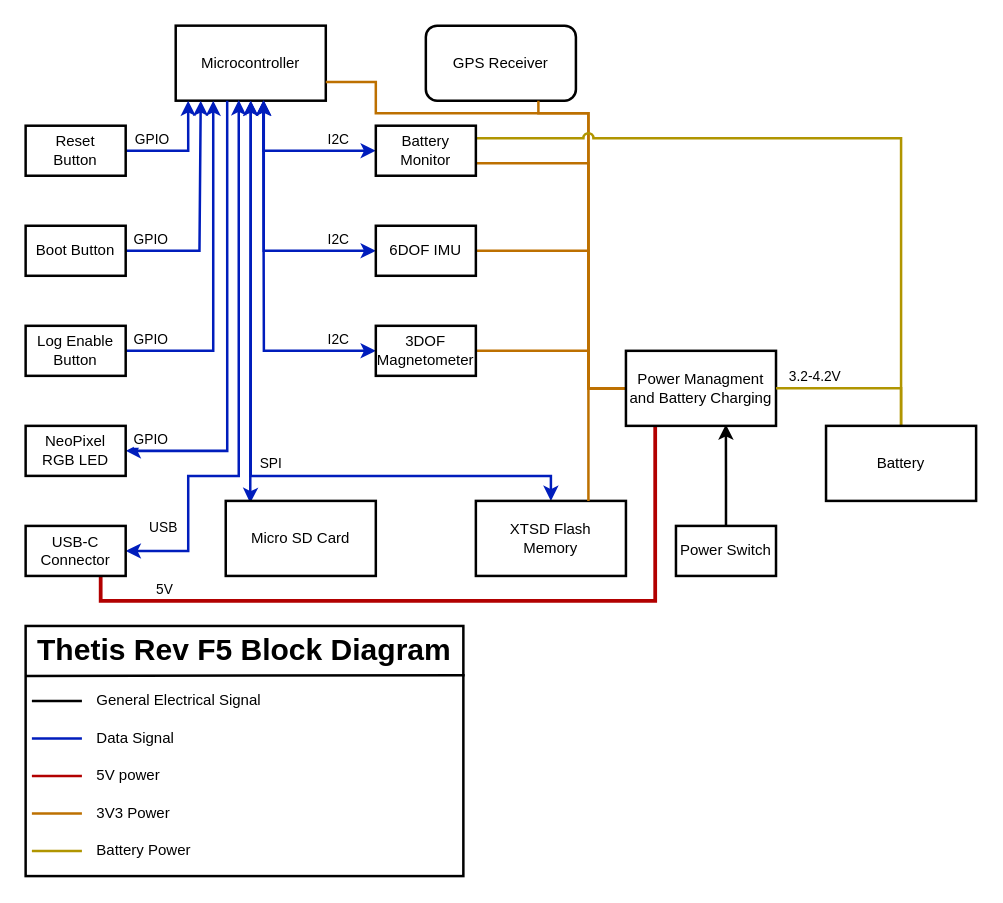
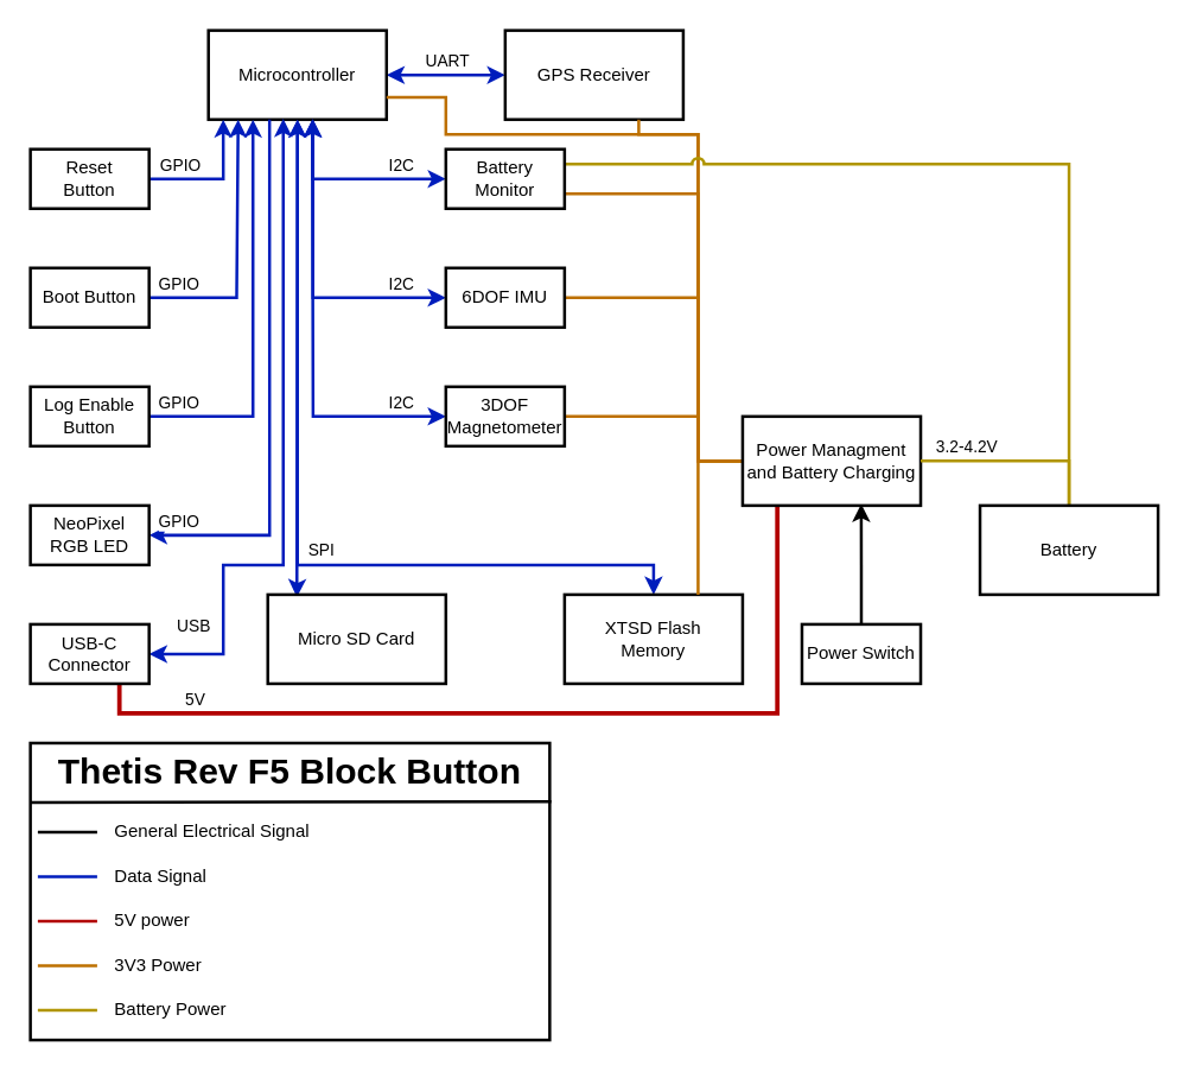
  <mxCell id="0" />
  <mxCell id="1" parent="0" />
+ <mxCell id="2" style="edgeStyle=orthogonalEdgeStyle;rounded=0;html=1;exitX=1;exitY=0.5;exitDx=0;exitDy=0;entryX=0;entryY=0.5;entryDx=0;entryDy=0;startArrow=classic;startFill=1;endArrow=classic;endFill=1;fillColor=#0050ef;strokeColor=#001DBC;strokeWidth=2;" edge="1" parent="1" source="4" target="18"><mxGeometry relative="1" as="geometry" /></mxCell>
+ <mxCell id="3" value="UART" style="edgeLabel;html=1;align=center;verticalAlign=middle;resizable=0;points=[];" vertex="1" connectable="0" parent="2"><mxGeometry x="0.197" y="1" relative="1" as="geometry"><mxPoint x="-8" y="-9" as="offset" /></mxGeometry></mxCell>
  <mxCell id="4" value="Microcontroller" style="rounded=0;whiteSpace=wrap;html=1;strokeWidth=2;" vertex="1" parent="1"><mxGeometry x="140" y="20" width="120" height="60" as="geometry" /></mxCell>
  <mxCell id="5" style="edgeStyle=orthogonalEdgeStyle;html=1;exitX=1;exitY=0.5;exitDx=0;exitDy=0;rounded=0;entryX=0.083;entryY=1;entryDx=0;entryDy=0;entryPerimeter=0;fillColor=#0050ef;strokeColor=#001DBC;strokeWidth=2;" edge="1" parent="1" source="7" target="4"><mxGeometry relative="1" as="geometry" /></mxCell>
  <mxCell id="6" value="GPIO" style="edgeLabel;html=1;align=center;verticalAlign=middle;resizable=0;points=[];" vertex="1" connectable="0" parent="5"><mxGeometry x="-0.134" y="1" relative="1" as="geometry"><mxPoint x="-19" y="-9" as="offset" /></mxGeometry></mxCell>
  <mxCell id="7" value="Reset&lt;br&gt;Button" style="rounded=0;whiteSpace=wrap;html=1;strokeWidth=2;" vertex="1" parent="1"><mxGeometry x="20" y="100" width="80" height="40" as="geometry" /></mxCell>
  <mxCell id="8" style="edgeStyle=orthogonalEdgeStyle;rounded=0;html=1;exitX=1;exitY=0.5;exitDx=0;exitDy=0;fillColor=#0050ef;strokeColor=#001DBC;strokeWidth=2;" edge="1" parent="1" source="9"><mxGeometry relative="1" as="geometry"><mxPoint x="160" y="80" as="targetPoint" /><Array as="points"><mxPoint x="159" y="200" /></Array></mxGeometry></mxCell>
  <mxCell id="9" value="Boot Button" style="rounded=0;whiteSpace=wrap;html=1;strokeWidth=2;" vertex="1" parent="1"><mxGeometry x="20" y="180" width="80" height="40" as="geometry" /></mxCell>
  <mxCell id="10" style="edgeStyle=orthogonalEdgeStyle;rounded=0;html=1;exitX=1;exitY=0.5;exitDx=0;exitDy=0;entryX=0.25;entryY=1;entryDx=0;entryDy=0;fillColor=#0050ef;strokeColor=#001DBC;strokeWidth=2;" edge="1" parent="1" source="11" target="4"><mxGeometry relative="1" as="geometry" /></mxCell>
  <mxCell id="11" value="Log Enable&lt;br&gt;Button" style="rounded=0;whiteSpace=wrap;html=1;strokeWidth=2;" vertex="1" parent="1"><mxGeometry x="20" y="260" width="80" height="40" as="geometry" /></mxCell>
  <mxCell id="12" style="edgeStyle=orthogonalEdgeStyle;rounded=0;html=1;exitX=1;exitY=0.5;exitDx=0;exitDy=0;entryX=0.343;entryY=1.001;entryDx=0;entryDy=0;entryPerimeter=0;startArrow=classic;startFill=1;endArrow=none;endFill=0;fillColor=#0050ef;strokeColor=#001DBC;strokeWidth=2;" edge="1" parent="1" source="13" target="4"><mxGeometry relative="1" as="geometry" /></mxCell>
  <mxCell id="13" value="NeoPixel&lt;br&gt;RGB LED" style="rounded=0;whiteSpace=wrap;html=1;strokeWidth=2;" vertex="1" parent="1"><mxGeometry x="20" y="340" width="80" height="40" as="geometry" /></mxCell>
  <mxCell id="14" style="edgeStyle=orthogonalEdgeStyle;rounded=0;html=1;exitX=1;exitY=0.5;exitDx=0;exitDy=0;entryX=0.42;entryY=0.991;entryDx=0;entryDy=0;startArrow=classic;startFill=1;endArrow=classic;endFill=1;entryPerimeter=0;fillColor=#0050ef;strokeColor=#001DBC;strokeWidth=2;" edge="1" parent="1" source="17" target="4"><mxGeometry relative="1" as="geometry"><Array as="points"><mxPoint x="150" y="440" /><mxPoint x="150" y="380" /><mxPoint x="190" y="380" /><mxPoint x="190" y="80" /></Array></mxGeometry></mxCell>
  <mxCell id="15" style="edgeStyle=orthogonalEdgeStyle;rounded=0;html=1;exitX=0.75;exitY=1;exitDx=0;exitDy=0;entryX=0.195;entryY=0.998;entryDx=0;entryDy=0;entryPerimeter=0;startArrow=none;startFill=0;endArrow=none;endFill=0;fillColor=#e51400;strokeColor=#B20000;strokeWidth=3;" edge="1" parent="1" source="17" target="31"><mxGeometry relative="1" as="geometry"><Array as="points"><mxPoint x="80" y="480" /><mxPoint x="523" y="480" /></Array></mxGeometry></mxCell>
  <mxCell id="16" value="5V" style="edgeLabel;html=1;align=center;verticalAlign=middle;resizable=0;points=[];" vertex="1" connectable="0" parent="15"><mxGeometry x="-0.563" y="2" relative="1" as="geometry"><mxPoint x="-62" y="-8" as="offset" /></mxGeometry></mxCell>
  <mxCell id="17" value="USB-C&lt;br&gt;Connector" style="rounded=0;whiteSpace=wrap;html=1;strokeWidth=2;" vertex="1" parent="1"><mxGeometry x="20" y="420" width="80" height="40" as="geometry" /></mxCell>
- <mxCell id="18" value="GPS Receiver" style="whiteSpace=wrap;html=1;strokeWidth=2;rounded=1;" vertex="1" parent="1"><mxGeometry x="340" y="20" width="120" height="60" as="geometry" /></mxCell>
+ <mxCell id="18" value="GPS Receiver" style="rounded=0;whiteSpace=wrap;html=1;strokeWidth=2;" vertex="1" parent="1"><mxGeometry x="340" y="20" width="120" height="60" as="geometry" /></mxCell>
  <mxCell id="19" style="edgeStyle=orthogonalEdgeStyle;rounded=0;html=1;exitX=0.163;exitY=0.028;exitDx=0;exitDy=0;entryX=0.5;entryY=1;entryDx=0;entryDy=0;startArrow=classic;startFill=1;endArrow=classic;endFill=1;exitPerimeter=0;fillColor=#0050ef;strokeColor=#001DBC;strokeWidth=2;" edge="1" parent="1" source="20" target="4"><mxGeometry relative="1" as="geometry"><Array as="points"><mxPoint x="200" y="400" /></Array></mxGeometry></mxCell>
  <mxCell id="20" value="Micro SD Card" style="rounded=0;whiteSpace=wrap;html=1;strokeWidth=2;" vertex="1" parent="1"><mxGeometry x="180" y="400" width="120" height="60" as="geometry" /></mxCell>
  <mxCell id="21" style="edgeStyle=orthogonalEdgeStyle;rounded=0;html=1;exitX=0.5;exitY=0;exitDx=0;exitDy=0;startArrow=classic;startFill=1;endArrow=classic;endFill=1;entryX=0.5;entryY=1;entryDx=0;entryDy=0;fillColor=#0050ef;strokeColor=#001DBC;strokeWidth=2;" edge="1" parent="1" source="22" target="4"><mxGeometry relative="1" as="geometry"><mxPoint x="210" y="90" as="targetPoint" /><Array as="points"><mxPoint x="440" y="380" /><mxPoint x="200" y="380" /></Array></mxGeometry></mxCell>
  <mxCell id="22" value="XTSD Flash&lt;br&gt;Memory" style="rounded=0;whiteSpace=wrap;html=1;strokeWidth=2;" vertex="1" parent="1"><mxGeometry x="380" y="400" width="120" height="60" as="geometry" /></mxCell>
  <mxCell id="23" style="edgeStyle=orthogonalEdgeStyle;rounded=0;html=1;exitX=0.5;exitY=0;exitDx=0;exitDy=0;entryX=0.666;entryY=0.982;entryDx=0;entryDy=0;entryPerimeter=0;startArrow=none;startFill=0;endArrow=classic;endFill=1;strokeWidth=2;" edge="1" parent="1" source="24" target="31"><mxGeometry relative="1" as="geometry" /></mxCell>
  <mxCell id="24" value="Power Switch" style="rounded=0;whiteSpace=wrap;html=1;strokeWidth=2;" vertex="1" parent="1"><mxGeometry x="540" y="420" width="80" height="40" as="geometry" /></mxCell>
  <mxCell id="25" style="edgeStyle=orthogonalEdgeStyle;rounded=0;html=1;exitX=0;exitY=0.5;exitDx=0;exitDy=0;entryX=0.75;entryY=0;entryDx=0;entryDy=0;strokeWidth=2;startArrow=none;startFill=0;endArrow=none;endFill=0;fillColor=#f0a30a;strokeColor=#BD7000;" edge="1" parent="1" source="31" target="22"><mxGeometry relative="1" as="geometry" /></mxCell>
  <mxCell id="26" style="edgeStyle=orthogonalEdgeStyle;rounded=0;html=1;exitX=0;exitY=0.5;exitDx=0;exitDy=0;entryX=1;entryY=0.5;entryDx=0;entryDy=0;strokeWidth=2;startArrow=none;startFill=0;endArrow=none;endFill=0;fillColor=#f0a30a;strokeColor=#BD7000;" edge="1" parent="1" source="31" target="41"><mxGeometry relative="1" as="geometry"><Array as="points"><mxPoint x="470" y="310" /><mxPoint x="470" y="280" /></Array></mxGeometry></mxCell>
  <mxCell id="27" style="edgeStyle=orthogonalEdgeStyle;rounded=0;html=1;exitX=0;exitY=0.5;exitDx=0;exitDy=0;entryX=1;entryY=0.5;entryDx=0;entryDy=0;strokeWidth=2;startArrow=none;startFill=0;endArrow=none;endFill=0;fillColor=#f0a30a;strokeColor=#BD7000;" edge="1" parent="1" source="31" target="39"><mxGeometry relative="1" as="geometry"><Array as="points"><mxPoint x="470" y="310" /><mxPoint x="470" y="200" /></Array></mxGeometry></mxCell>
  <mxCell id="28" style="edgeStyle=orthogonalEdgeStyle;rounded=0;html=1;exitX=0;exitY=0.5;exitDx=0;exitDy=0;entryX=1;entryY=0.75;entryDx=0;entryDy=0;strokeWidth=2;startArrow=none;startFill=0;endArrow=none;endFill=0;fillColor=#f0a30a;strokeColor=#BD7000;" edge="1" parent="1" source="31" target="37"><mxGeometry relative="1" as="geometry"><Array as="points"><mxPoint x="470" y="310" /><mxPoint x="470" y="130" /></Array></mxGeometry></mxCell>
  <mxCell id="29" style="edgeStyle=orthogonalEdgeStyle;rounded=0;html=1;exitX=0;exitY=0.5;exitDx=0;exitDy=0;entryX=1;entryY=0.75;entryDx=0;entryDy=0;strokeWidth=2;startArrow=none;startFill=0;endArrow=none;endFill=0;fillColor=#f0a30a;strokeColor=#BD7000;jumpStyle=arc;" edge="1" parent="1" source="31" target="4"><mxGeometry relative="1" as="geometry"><Array as="points"><mxPoint x="470" y="310" /><mxPoint x="470" y="90" /><mxPoint x="300" y="90" /><mxPoint x="300" y="65" /></Array></mxGeometry></mxCell>
  <mxCell id="30" style="edgeStyle=orthogonalEdgeStyle;rounded=0;jumpStyle=arc;html=1;exitX=0;exitY=0.5;exitDx=0;exitDy=0;entryX=0.75;entryY=1;entryDx=0;entryDy=0;strokeWidth=2;startArrow=none;startFill=0;endArrow=none;endFill=0;fillColor=#f0a30a;strokeColor=#BD7000;" edge="1" parent="1" source="31" target="18"><mxGeometry relative="1" as="geometry"><Array as="points"><mxPoint x="470" y="310" /><mxPoint x="470" y="90" /><mxPoint x="430" y="90" /></Array></mxGeometry></mxCell>
  <mxCell id="31" value="Power Managment&lt;br&gt;and Battery Charging" style="rounded=0;whiteSpace=wrap;html=1;strokeWidth=2;" vertex="1" parent="1"><mxGeometry x="500" y="280" width="120" height="60" as="geometry" /></mxCell>
  <mxCell id="32" style="edgeStyle=orthogonalEdgeStyle;rounded=0;html=1;exitX=0.5;exitY=0;exitDx=0;exitDy=0;entryX=1;entryY=0.5;entryDx=0;entryDy=0;strokeWidth=2;startArrow=none;startFill=0;endArrow=none;endFill=0;fillColor=#e3c800;strokeColor=#B09500;" edge="1" parent="1" source="35" target="31"><mxGeometry relative="1" as="geometry" /></mxCell>
  <mxCell id="33" value="3.2-4.2V" style="edgeLabel;html=1;align=center;verticalAlign=middle;resizable=0;points=[];" vertex="1" connectable="0" parent="32"><mxGeometry x="0.536" y="-1" relative="1" as="geometry"><mxPoint y="-9" as="offset" /></mxGeometry></mxCell>
  <mxCell id="34" style="edgeStyle=orthogonalEdgeStyle;rounded=0;html=1;exitX=0.5;exitY=0;exitDx=0;exitDy=0;entryX=1;entryY=0.25;entryDx=0;entryDy=0;strokeWidth=2;startArrow=none;startFill=0;endArrow=none;endFill=0;fillColor=#e3c800;strokeColor=#B09500;jumpStyle=arc;" edge="1" parent="1" source="35" target="37"><mxGeometry relative="1" as="geometry" /></mxCell>
  <mxCell id="35" value="Battery" style="rounded=0;whiteSpace=wrap;html=1;strokeWidth=2;" vertex="1" parent="1"><mxGeometry x="660" y="340" width="120" height="60" as="geometry" /></mxCell>
  <mxCell id="36" style="edgeStyle=orthogonalEdgeStyle;rounded=0;html=1;exitX=0;exitY=0.5;exitDx=0;exitDy=0;entryX=0.585;entryY=0.994;entryDx=0;entryDy=0;entryPerimeter=0;startArrow=classic;startFill=1;endArrow=classic;endFill=1;fillColor=#0050ef;strokeColor=#001DBC;strokeWidth=2;" edge="1" parent="1" source="37" target="4"><mxGeometry relative="1" as="geometry"><Array as="points"><mxPoint x="210" y="120" /></Array></mxGeometry></mxCell>
  <mxCell id="37" value="Battery Monitor" style="rounded=0;whiteSpace=wrap;html=1;strokeWidth=2;" vertex="1" parent="1"><mxGeometry x="300" y="100" width="80" height="40" as="geometry" /></mxCell>
  <mxCell id="38" style="edgeStyle=orthogonalEdgeStyle;rounded=0;html=1;exitX=0;exitY=0.5;exitDx=0;exitDy=0;entryX=0.587;entryY=0.996;entryDx=0;entryDy=0;entryPerimeter=0;startArrow=classic;startFill=1;endArrow=classic;endFill=1;fillColor=#0050ef;strokeColor=#001DBC;strokeWidth=2;" edge="1" parent="1" source="39" target="4"><mxGeometry relative="1" as="geometry" /></mxCell>
  <mxCell id="39" value="6DOF IMU" style="rounded=0;whiteSpace=wrap;html=1;strokeWidth=2;" vertex="1" parent="1"><mxGeometry x="300" y="180" width="80" height="40" as="geometry" /></mxCell>
  <mxCell id="40" style="edgeStyle=orthogonalEdgeStyle;rounded=0;html=1;exitX=0;exitY=0.5;exitDx=0;exitDy=0;startArrow=classic;startFill=1;endArrow=classic;endFill=1;fillColor=#0050ef;strokeColor=#001DBC;strokeWidth=2;" edge="1" parent="1" source="41"><mxGeometry relative="1" as="geometry"><mxPoint x="210" y="80" as="targetPoint" /></mxGeometry></mxCell>
  <mxCell id="41" value="3DOF Magnetometer" style="rounded=0;whiteSpace=wrap;html=1;strokeWidth=2;" vertex="1" parent="1"><mxGeometry x="300" y="260" width="80" height="40" as="geometry" /></mxCell>
  <mxCell id="42" value="GPIO" style="edgeLabel;html=1;align=center;verticalAlign=middle;resizable=0;points=[];" vertex="1" connectable="0" parent="1"><mxGeometry x="119.998" y="190" as="geometry" /></mxCell>
  <mxCell id="43" value="GPIO" style="edgeLabel;html=1;align=center;verticalAlign=middle;resizable=0;points=[];" vertex="1" connectable="0" parent="1"><mxGeometry x="119.998" y="270" as="geometry" /></mxCell>
  <mxCell id="44" value="GPIO" style="edgeLabel;html=1;align=center;verticalAlign=middle;resizable=0;points=[];" vertex="1" connectable="0" parent="1"><mxGeometry x="119.998" y="350" as="geometry" /></mxCell>
  <mxCell id="45" value="USB" style="edgeLabel;html=1;align=center;verticalAlign=middle;resizable=0;points=[];" vertex="1" connectable="0" parent="1"><mxGeometry x="129.998" y="420" as="geometry" /></mxCell>
  <mxCell id="46" value="I2C" style="edgeLabel;html=1;align=center;verticalAlign=middle;resizable=0;points=[];" vertex="1" connectable="0" parent="1"><mxGeometry x="269.998" y="110" as="geometry" /></mxCell>
  <mxCell id="47" value="I2C" style="edgeLabel;html=1;align=center;verticalAlign=middle;resizable=0;points=[];" vertex="1" connectable="0" parent="1"><mxGeometry x="269.998" y="190" as="geometry" /></mxCell>
  <mxCell id="48" value="I2C" style="edgeLabel;html=1;align=center;verticalAlign=middle;resizable=0;points=[];" vertex="1" connectable="0" parent="1"><mxGeometry x="269.998" y="270" as="geometry" /></mxCell>
  <mxCell id="49" value="SPI" style="edgeLabel;html=1;align=center;verticalAlign=middle;resizable=0;points=[];" vertex="1" connectable="0" parent="1"><mxGeometry x="219.998" y="370" as="geometry"><mxPoint x="-4" y="-1" as="offset" /></mxGeometry></mxCell>
  <mxCell id="50" value="" style="endArrow=none;html=1;rounded=0;strokeWidth=2;jumpStyle=arc;" edge="1" parent="1"><mxGeometry width="50" height="50" relative="1" as="geometry"><mxPoint x="25" y="560" as="sourcePoint" /><mxPoint x="65" y="560" as="targetPoint" /></mxGeometry></mxCell>
- <mxCell id="51" value="&lt;h1&gt;Thetis Rev F5 Block Diagram&lt;/h1&gt;" style="text;html=1;strokeColor=none;fillColor=none;align=center;verticalAlign=middle;whiteSpace=wrap;rounded=0;" vertex="1" parent="1"><mxGeometry x="20" y="500" width="350" height="40" as="geometry" /></mxCell>
+ <mxCell id="51" value="&lt;h1&gt;Thetis Rev F5 Block Button&lt;/h1&gt;" style="text;html=1;strokeColor=none;fillColor=none;align=center;verticalAlign=middle;whiteSpace=wrap;rounded=0;" vertex="1" parent="1"><mxGeometry x="20" y="500" width="350" height="40" as="geometry" /></mxCell>
  <mxCell id="52" value="General Electrical Signal" style="text;html=1;strokeColor=none;fillColor=none;align=left;verticalAlign=middle;whiteSpace=wrap;rounded=0;" vertex="1" parent="1"><mxGeometry x="75" y="550" width="140" height="20" as="geometry" /></mxCell>
  <mxCell id="53" value="" style="endArrow=none;html=1;rounded=0;strokeWidth=2;jumpStyle=arc;fillColor=#0050ef;strokeColor=#001DBC;" edge="1" parent="1"><mxGeometry width="50" height="50" relative="1" as="geometry"><mxPoint x="25" y="590" as="sourcePoint" /><mxPoint x="65" y="590" as="targetPoint" /></mxGeometry></mxCell>
  <mxCell id="54" value="Data Signal" style="text;html=1;strokeColor=none;fillColor=none;align=left;verticalAlign=middle;whiteSpace=wrap;rounded=0;" vertex="1" parent="1"><mxGeometry x="75" y="580" width="140" height="20" as="geometry" /></mxCell>
  <mxCell id="55" value="" style="endArrow=none;html=1;rounded=0;strokeWidth=2;jumpStyle=arc;fillColor=#e51400;strokeColor=#B20000;" edge="1" parent="1"><mxGeometry width="50" height="50" relative="1" as="geometry"><mxPoint x="25" y="620" as="sourcePoint" /><mxPoint x="65" y="620" as="targetPoint" /></mxGeometry></mxCell>
  <mxCell id="56" value="5V power" style="text;html=1;strokeColor=none;fillColor=none;align=left;verticalAlign=middle;whiteSpace=wrap;rounded=0;" vertex="1" parent="1"><mxGeometry x="75" y="610" width="140" height="20" as="geometry" /></mxCell>
  <mxCell id="57" value="" style="endArrow=none;html=1;rounded=0;strokeWidth=2;jumpStyle=arc;fillColor=#f0a30a;strokeColor=#BD7000;" edge="1" parent="1"><mxGeometry width="50" height="50" relative="1" as="geometry"><mxPoint x="25" y="650" as="sourcePoint" /><mxPoint x="65" y="650" as="targetPoint" /></mxGeometry></mxCell>
  <mxCell id="58" value="3V3 Power" style="text;html=1;strokeColor=none;fillColor=none;align=left;verticalAlign=middle;whiteSpace=wrap;rounded=0;" vertex="1" parent="1"><mxGeometry x="75" y="640" width="140" height="20" as="geometry" /></mxCell>
  <mxCell id="59" value="" style="endArrow=none;html=1;rounded=0;strokeWidth=2;jumpStyle=arc;fillColor=#e3c800;strokeColor=#B09500;" edge="1" parent="1"><mxGeometry width="50" height="50" relative="1" as="geometry"><mxPoint x="25" y="680" as="sourcePoint" /><mxPoint x="65" y="680" as="targetPoint" /></mxGeometry></mxCell>
  <mxCell id="60" value="Battery Power" style="text;html=1;strokeColor=none;fillColor=none;align=left;verticalAlign=middle;whiteSpace=wrap;rounded=0;" vertex="1" parent="1"><mxGeometry x="75" y="670" width="140" height="20" as="geometry" /></mxCell>
  <mxCell id="61" value="" style="rounded=0;whiteSpace=wrap;html=1;fillColor=none;strokeWidth=2;" vertex="1" parent="1"><mxGeometry x="20" y="500" width="350" height="200" as="geometry" /></mxCell>
  <mxCell id="62" value="" style="endArrow=none;html=1;rounded=0;strokeWidth=2;jumpStyle=arc;exitX=0;exitY=0.2;exitDx=0;exitDy=0;exitPerimeter=0;entryX=1.003;entryY=0.197;entryDx=0;entryDy=0;entryPerimeter=0;" edge="1" parent="1" source="61" target="61"><mxGeometry width="50" height="50" relative="1" as="geometry"><mxPoint x="200" y="510" as="sourcePoint" /><mxPoint x="250" y="460" as="targetPoint" /></mxGeometry></mxCell>
